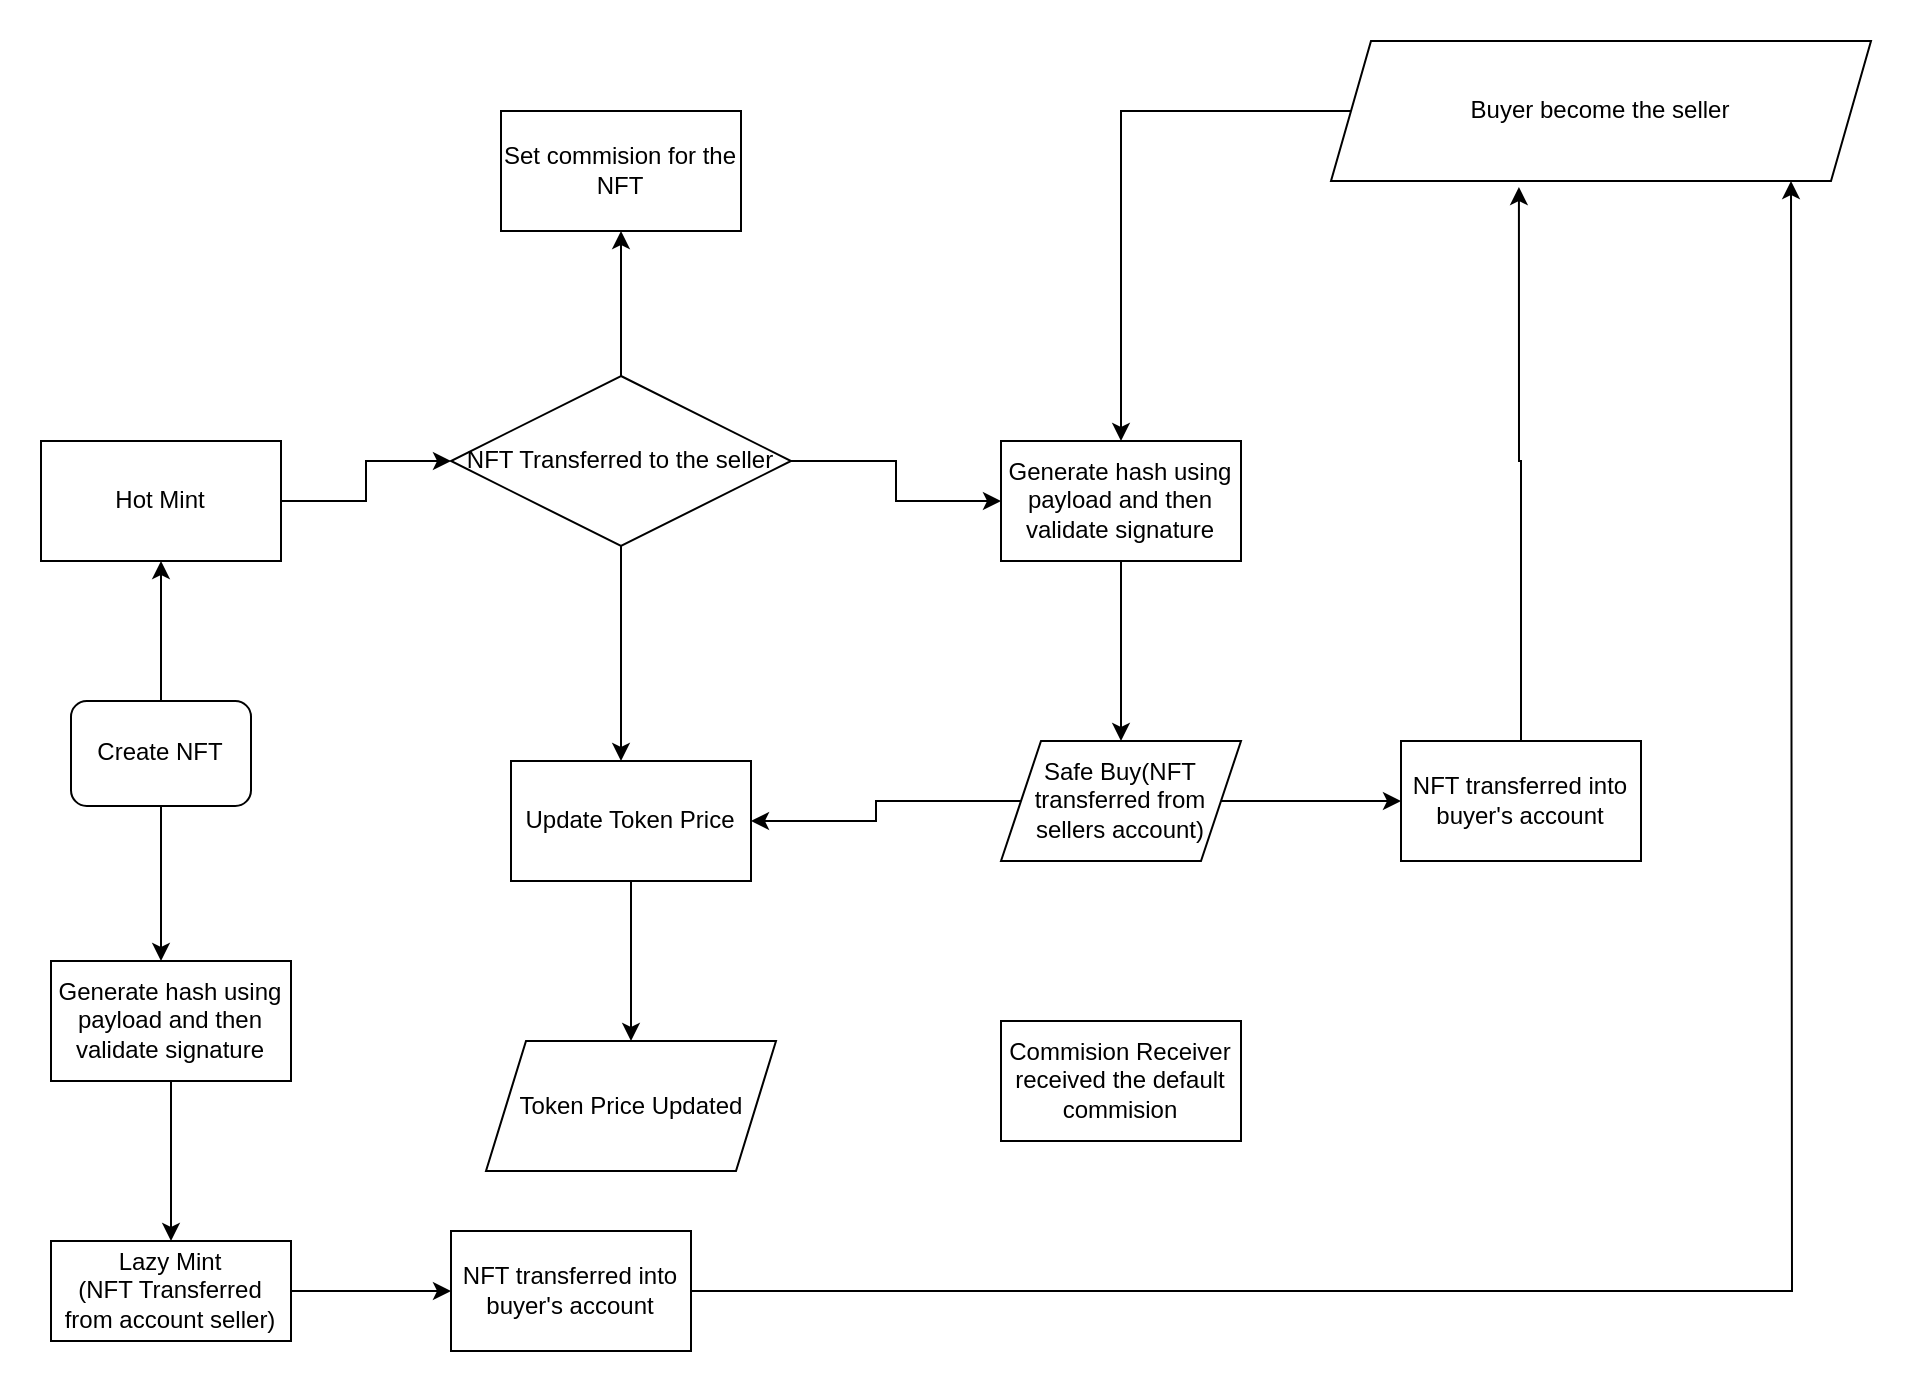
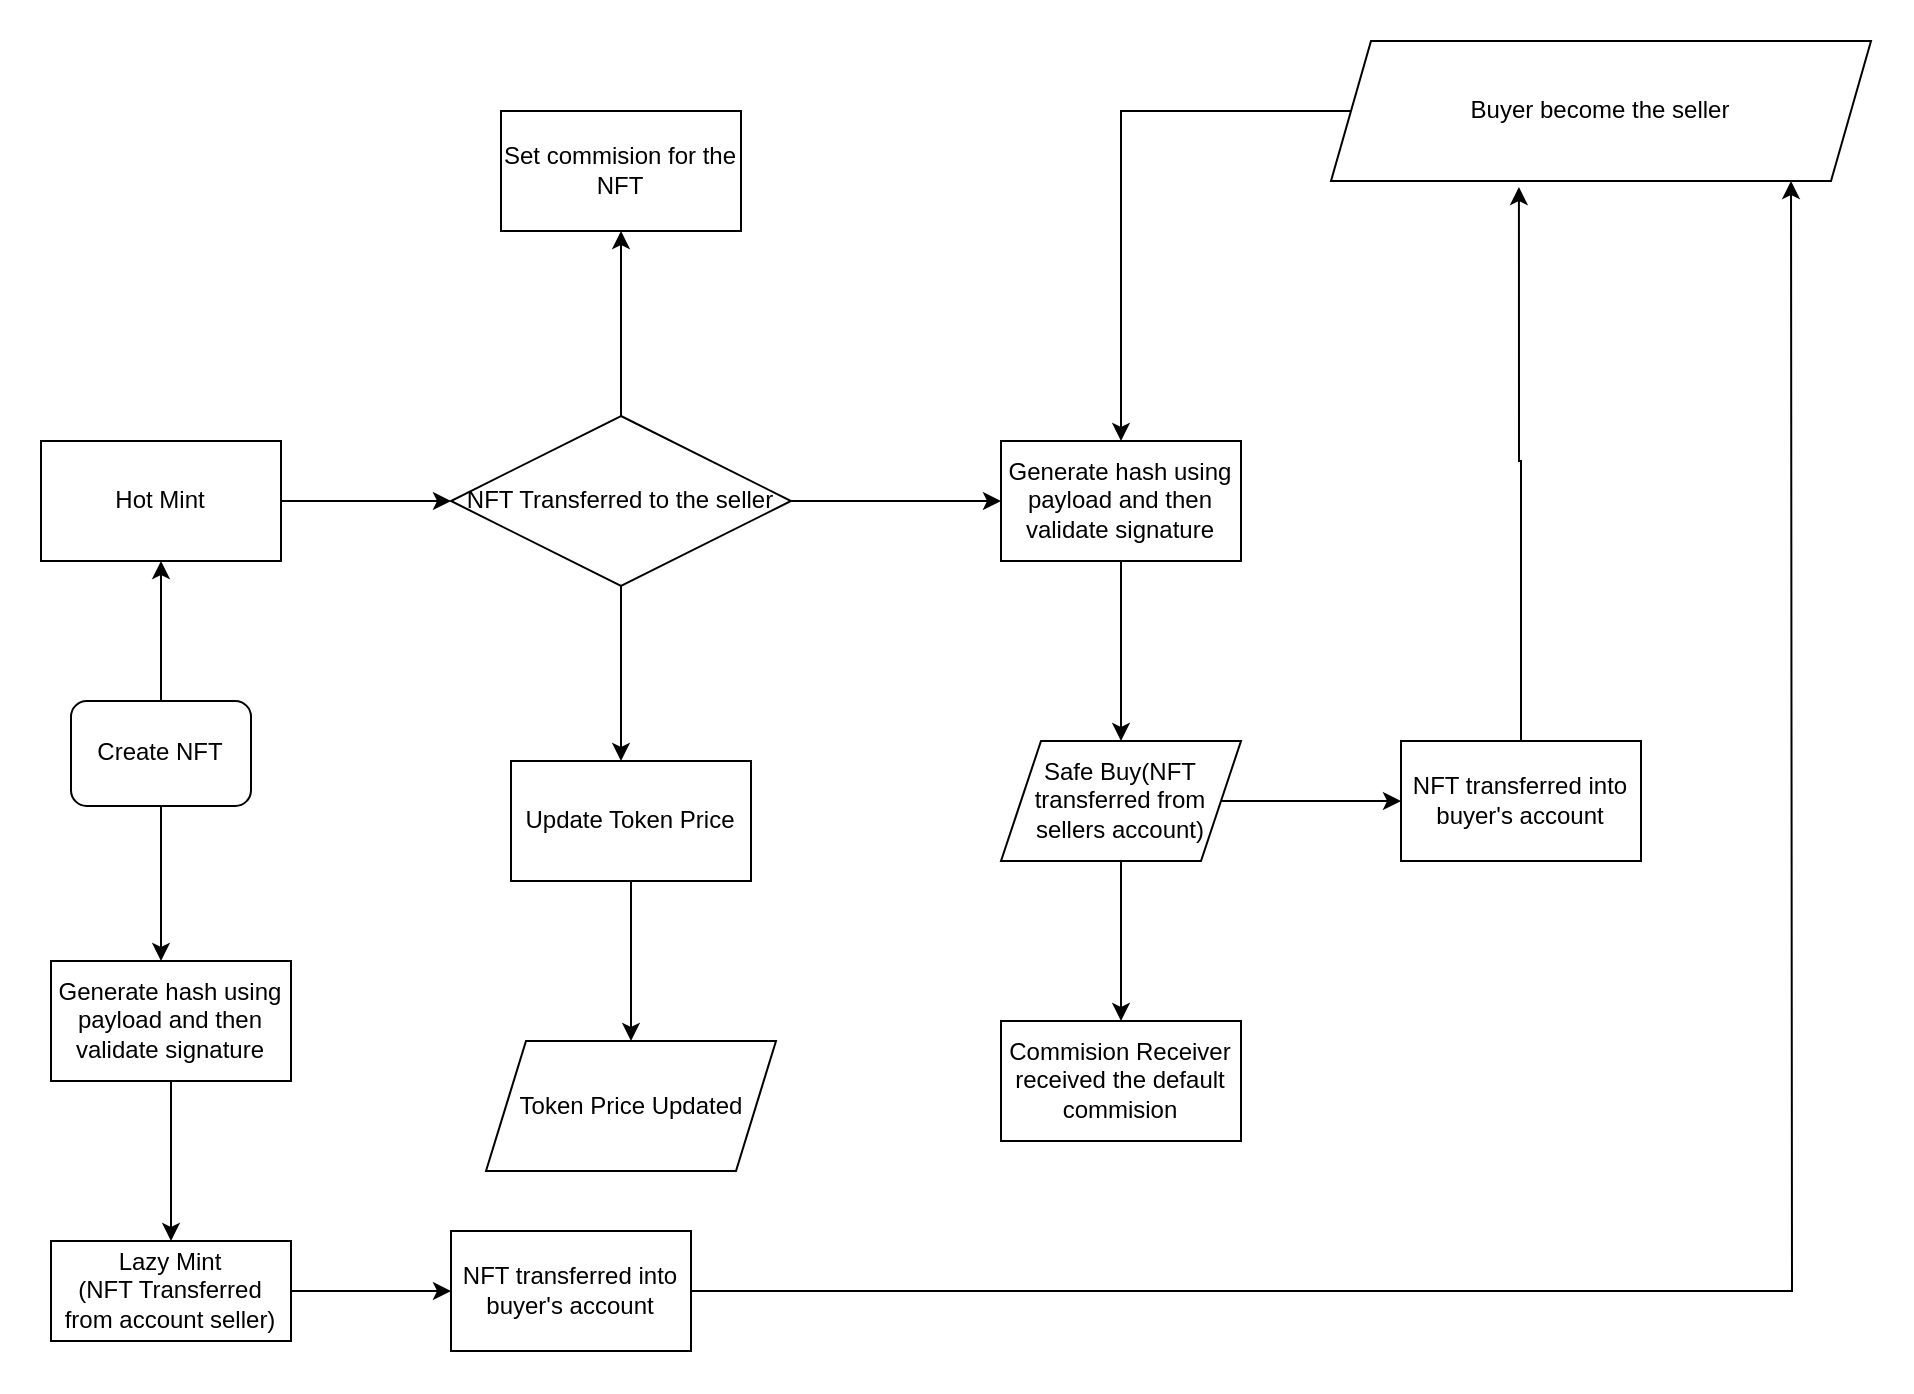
  <mxCell id="0" />
  <mxCell id="1" parent="0" />
  <mxCell id="2" style="edgeStyle=orthogonalEdgeStyle;rounded=0;orthogonalLoop=1;jettySize=auto;html=1;" edge="1" parent="1" source="4" target="12"><mxGeometry relative="1" as="geometry"><mxPoint x="80" y="250" as="targetPoint" /></mxGeometry></mxCell>
  <mxCell id="3" style="edgeStyle=orthogonalEdgeStyle;rounded=0;orthogonalLoop=1;jettySize=auto;html=1;" edge="1" parent="1" source="4"><mxGeometry relative="1" as="geometry"><mxPoint x="80" y="480" as="targetPoint" /></mxGeometry></mxCell>
  <mxCell id="4" value="Create NFT" style="rounded=1;whiteSpace=wrap;html=1;" vertex="1" parent="1"><mxGeometry x="35" y="350" width="90" height="52.5" as="geometry" /></mxCell>
  <mxCell id="5" value="" style="edgeStyle=orthogonalEdgeStyle;rounded=0;orthogonalLoop=1;jettySize=auto;html=1;" edge="1" parent="1" source="6" target="28"><mxGeometry relative="1" as="geometry" /></mxCell>
  <mxCell id="6" value="Lazy Mint&lt;br&gt;(NFT Transferred from account seller)" style="rounded=0;whiteSpace=wrap;html=1;" vertex="1" parent="1"><mxGeometry x="25" y="620" width="120" height="50" as="geometry" /></mxCell>
  <mxCell id="7" style="edgeStyle=orthogonalEdgeStyle;rounded=0;orthogonalLoop=1;jettySize=auto;html=1;exitX=0.5;exitY=1;exitDx=0;exitDy=0;" edge="1" parent="1" source="10"><mxGeometry relative="1" as="geometry"><mxPoint x="310" y="380" as="targetPoint" /></mxGeometry></mxCell>
  <mxCell id="8" value="" style="edgeStyle=orthogonalEdgeStyle;rounded=0;orthogonalLoop=1;jettySize=auto;html=1;" edge="1" parent="1" source="10" target="15"><mxGeometry relative="1" as="geometry" /></mxCell>
  <mxCell id="9" value="" style="edgeStyle=orthogonalEdgeStyle;rounded=0;orthogonalLoop=1;jettySize=auto;html=1;" edge="1" parent="1" source="10" target="21"><mxGeometry relative="1" as="geometry" /></mxCell>
- <mxCell id="10" value="NFT Transferred to the seller" style="rhombus;whiteSpace=wrap;html=1;" vertex="1" parent="1"><mxGeometry x="225" y="187.5" width="170" height="85" as="geometry" /></mxCell>
+ <mxCell id="10" value="NFT Transferred to the seller" style="rhombus;whiteSpace=wrap;html=1;" vertex="1" parent="1"><mxGeometry x="225" y="207.5" width="170" height="85" as="geometry" /></mxCell>
  <mxCell id="11" style="edgeStyle=orthogonalEdgeStyle;rounded=0;orthogonalLoop=1;jettySize=auto;html=1;exitX=1;exitY=0.5;exitDx=0;exitDy=0;entryX=0;entryY=0.5;entryDx=0;entryDy=0;" edge="1" parent="1" source="12" target="10"><mxGeometry relative="1" as="geometry" /></mxCell>
  <mxCell id="12" value="Hot Mint" style="rounded=0;whiteSpace=wrap;html=1;" vertex="1" parent="1"><mxGeometry x="20" y="220" width="120" height="60" as="geometry" /></mxCell>
  <mxCell id="13" value="Token Price Updated" style="shape=parallelogram;perimeter=parallelogramPerimeter;whiteSpace=wrap;html=1;fixedSize=1;" vertex="1" parent="1"><mxGeometry x="242.5" y="520" width="145" height="65" as="geometry" /></mxCell>
  <mxCell id="14" value="" style="edgeStyle=orthogonalEdgeStyle;rounded=0;orthogonalLoop=1;jettySize=auto;html=1;" edge="1" parent="1" source="15" target="18"><mxGeometry relative="1" as="geometry" /></mxCell>
  <mxCell id="15" value="Generate hash using payload and then validate signature" style="whiteSpace=wrap;html=1;" vertex="1" parent="1"><mxGeometry x="500" y="220" width="120" height="60" as="geometry" /></mxCell>
- <mxCell id="16" value="" style="edgeStyle=orthogonalEdgeStyle;rounded=0;orthogonalLoop=1;jettySize=auto;html=1;" edge="1" parent="1" source="18" target="23"><mxGeometry relative="1" as="geometry" /></mxCell>
+ <mxCell id="16" value="" style="edgeStyle=orthogonalEdgeStyle;rounded=0;orthogonalLoop=1;jettySize=auto;html=1;" edge="1" parent="1" source="18" target="24"><mxGeometry relative="1" as="geometry" /></mxCell>
  <mxCell id="17" value="" style="edgeStyle=orthogonalEdgeStyle;rounded=0;orthogonalLoop=1;jettySize=auto;html=1;" edge="1" parent="1" source="18" target="26"><mxGeometry relative="1" as="geometry" /></mxCell>
  <mxCell id="18" value="Safe Buy(NFT transferred from sellers account)" style="shape=parallelogram;perimeter=parallelogramPerimeter;whiteSpace=wrap;html=1;fixedSize=1;" vertex="1" parent="1"><mxGeometry x="500" y="370" width="120" height="60" as="geometry" /></mxCell>
  <mxCell id="19" style="edgeStyle=orthogonalEdgeStyle;rounded=0;orthogonalLoop=1;jettySize=auto;html=1;exitX=0.5;exitY=1;exitDx=0;exitDy=0;" edge="1" parent="1" source="20" target="6"><mxGeometry relative="1" as="geometry" /></mxCell>
  <mxCell id="20" value="Generate hash using payload and then validate signature" style="whiteSpace=wrap;html=1;" vertex="1" parent="1"><mxGeometry x="25" y="480" width="120" height="60" as="geometry" /></mxCell>
  <mxCell id="21" value="Set commision for the NFT" style="whiteSpace=wrap;html=1;" vertex="1" parent="1"><mxGeometry x="250" y="55" width="120" height="60" as="geometry" /></mxCell>
  <mxCell id="22" style="edgeStyle=orthogonalEdgeStyle;rounded=0;orthogonalLoop=1;jettySize=auto;html=1;" edge="1" parent="1" source="23"><mxGeometry relative="1" as="geometry"><mxPoint x="315" y="520" as="targetPoint" /></mxGeometry></mxCell>
  <mxCell id="23" value="Update Token Price" style="rounded=0;whiteSpace=wrap;html=1;" vertex="1" parent="1"><mxGeometry x="255" y="380" width="120" height="60" as="geometry" /></mxCell>
  <mxCell id="24" value="Commision Receiver received the default commision" style="whiteSpace=wrap;html=1;" vertex="1" parent="1"><mxGeometry x="500" y="510" width="120" height="60" as="geometry" /></mxCell>
  <mxCell id="25" style="edgeStyle=orthogonalEdgeStyle;rounded=0;orthogonalLoop=1;jettySize=auto;html=1;entryX=0.348;entryY=1.043;entryDx=0;entryDy=0;entryPerimeter=0;" edge="1" parent="1" source="26" target="30"><mxGeometry relative="1" as="geometry" /></mxCell>
  <mxCell id="26" value="NFT transferred into buyer's account" style="whiteSpace=wrap;html=1;" vertex="1" parent="1"><mxGeometry x="700" y="370" width="120" height="60" as="geometry" /></mxCell>
  <mxCell id="27" style="edgeStyle=orthogonalEdgeStyle;rounded=0;orthogonalLoop=1;jettySize=auto;html=1;exitX=1;exitY=0.5;exitDx=0;exitDy=0;" edge="1" parent="1" source="28"><mxGeometry relative="1" as="geometry"><mxPoint x="895" y="90" as="targetPoint" /></mxGeometry></mxCell>
  <mxCell id="28" value="&lt;span&gt;NFT transferred into buyer's account&lt;/span&gt;" style="whiteSpace=wrap;html=1;rounded=0;" vertex="1" parent="1"><mxGeometry x="225" y="615" width="120" height="60" as="geometry" /></mxCell>
  <mxCell id="29" style="edgeStyle=orthogonalEdgeStyle;rounded=0;orthogonalLoop=1;jettySize=auto;html=1;entryX=0.5;entryY=0;entryDx=0;entryDy=0;" edge="1" parent="1" source="30" target="15"><mxGeometry relative="1" as="geometry" /></mxCell>
  <mxCell id="30" value="Buyer become the seller" style="shape=parallelogram;perimeter=parallelogramPerimeter;whiteSpace=wrap;html=1;fixedSize=1;" vertex="1" parent="1"><mxGeometry x="665" y="20" width="270" height="70" as="geometry" /></mxCell>
